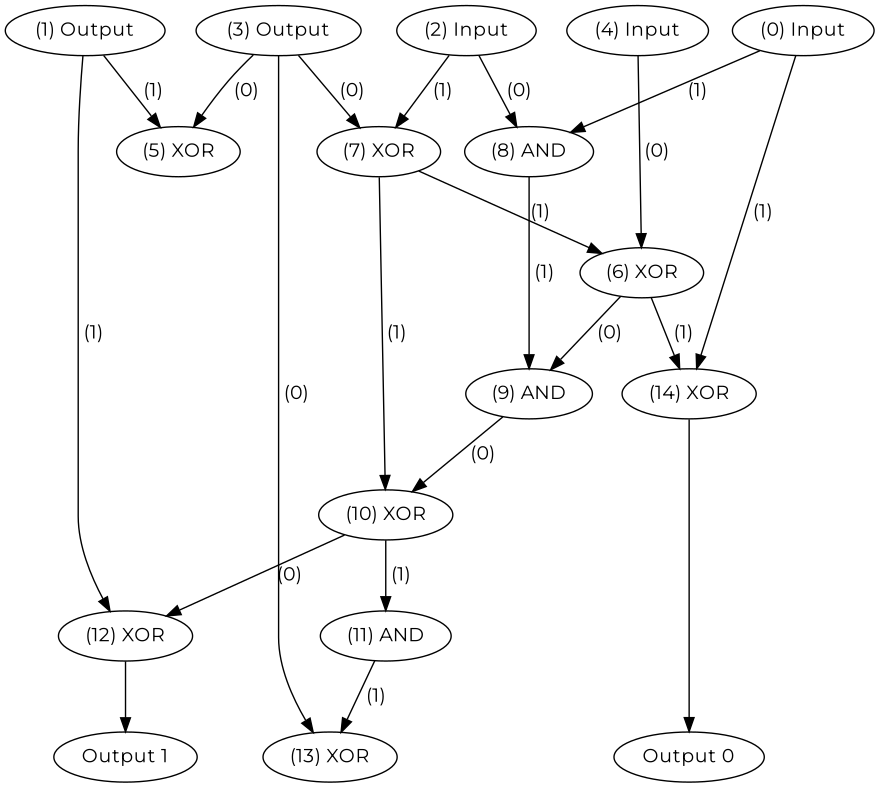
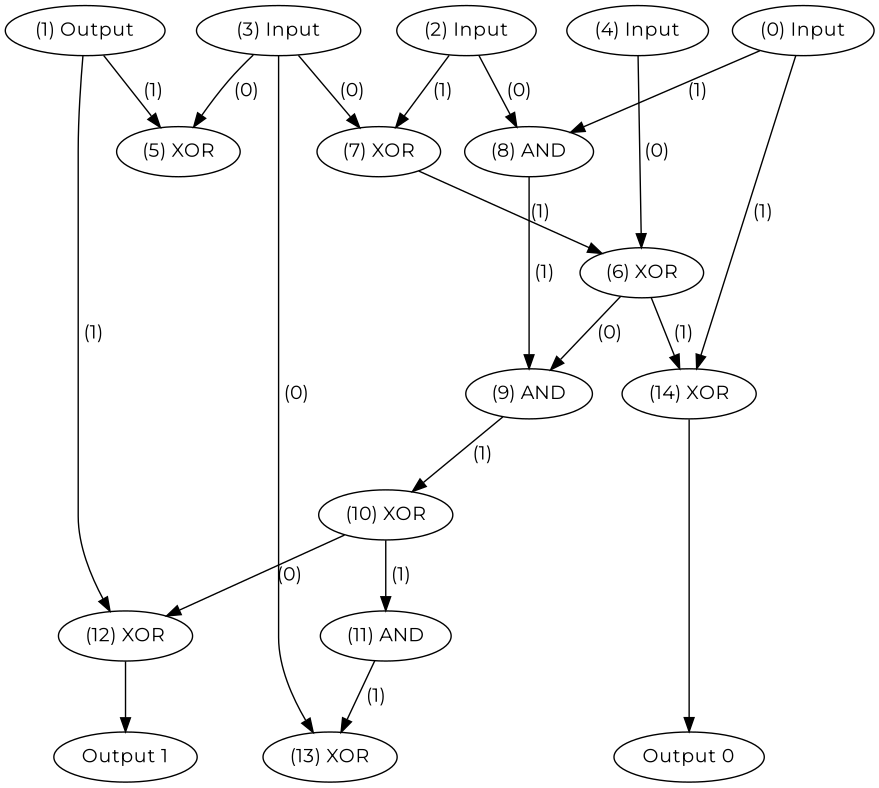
  digraph {
    fontname=Montserrat
    rankdir=TB
    node [color=black fontcolor=black fontname=Montserrat labelfontcolor=black]
    edge [bold=true color=black fontcolor=black fontname=Montserrat labelfontcolor=black]
    n1 [label="(0) Input"]
    n2 [label="(1) Output"]
    n3 [label="(2) Input"]
-   n4 [label="(3) Output"]
+   n4 [label="(3) Input"]
    n5 [label="(4) Input"]
    n6 [label="Output 0"]
    n7 [label="Output 1"]
    n8 [label="(8) AND"]
    n9 [label="(14) XOR"]
    n10 [label="(5) XOR"]
    n11 [label="(12) XOR"]
    n12 [label="(7) XOR"]
    n13 [label="(13) XOR"]
    n14 [label="(6) XOR"]
    n15 [label="(9) AND"]
    n16 [label="(10) XOR"]
    n17 [label="(11) AND"]
    subgraph sub_1 {
      rank=source
      n1
      n2
      n3
      n4
      n5
    }
    subgraph sub_2 {
      rank=max
      n6
      n7
    }
    n1 -> n8 [label=" (1)"]
    n1 -> n9 [label=" (1)"]
    n2 -> n10 [label=" (1)"]
    n2 -> n11 [label=" (1)"]
    n3 -> n8 [label=" (0)"]
    n3 -> n12 [label=" (1)"]
    n4 -> n10 [label=" (0)"]
    n4 -> n12 [label=" (0)"]
    n4 -> n13 [label=" (0)"]
    n5 -> n14 [label=" (0)"]
    n8 -> n15 [label=" (1)"]
    n9 -> n6
    n11 -> n7
    n12 -> n14 [label=" (1)"]
-   n12 -> n16 [label=" (1)"]
    n14 -> n9 [label=" (1)"]
    n14 -> n15 [label=" (0)"]
-   n15 -> n16 [label=" (0)"]
+   n15 -> n16 [label=" (1)"]
    n16 -> n11 [label=" (0)"]
    n16 -> n17 [label=" (1)"]
    n17 -> n13 [label=" (1)"]
  }
